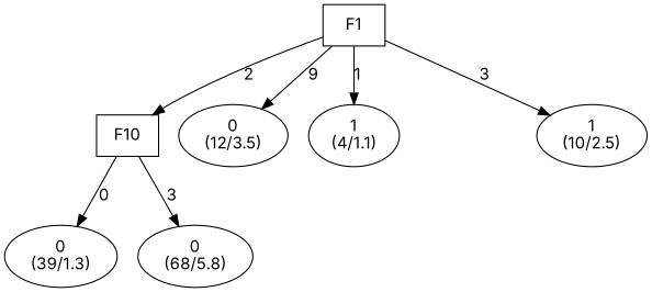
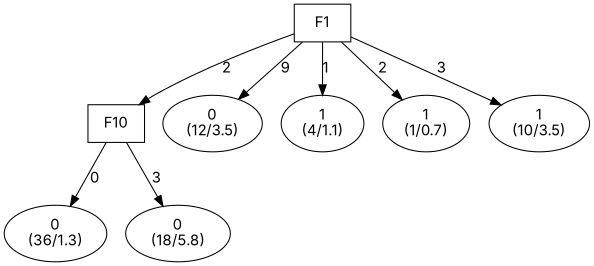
  digraph {
    fontname=Inter
    node [fontname=Inter shape=ellipse]
    edge [fontname=Inter]
    n1 [label="F10\n" shape=box]
-   n2 [label="0\n(39/1.3)"]
-   n3 [label="0\n(68/5.8)"]
+   n2 [label="0\n(36/1.3)"]
+   n3 [label="0\n(18/5.8)"]
    n4 [label="F1\n" shape=box]
    n5 [label="0\n(12/3.5)"]
    n6 [label="1\n(4/1.1)"]
-   n8 [label="1\n(10/2.5)"]
+   n7 [label="1\n(1/0.7)"]
+   n8 [label="1\n(10/3.5)"]
    n1 -> n2 [label=0]
    n1 -> n3 [label=3]
    n4 -> n1 [label=2]
    n4 -> n5 [label=9]
    n4 -> n6 [label=1]
+   n4 -> n7 [label=2]
    n4 -> n8 [label=3]
  }
